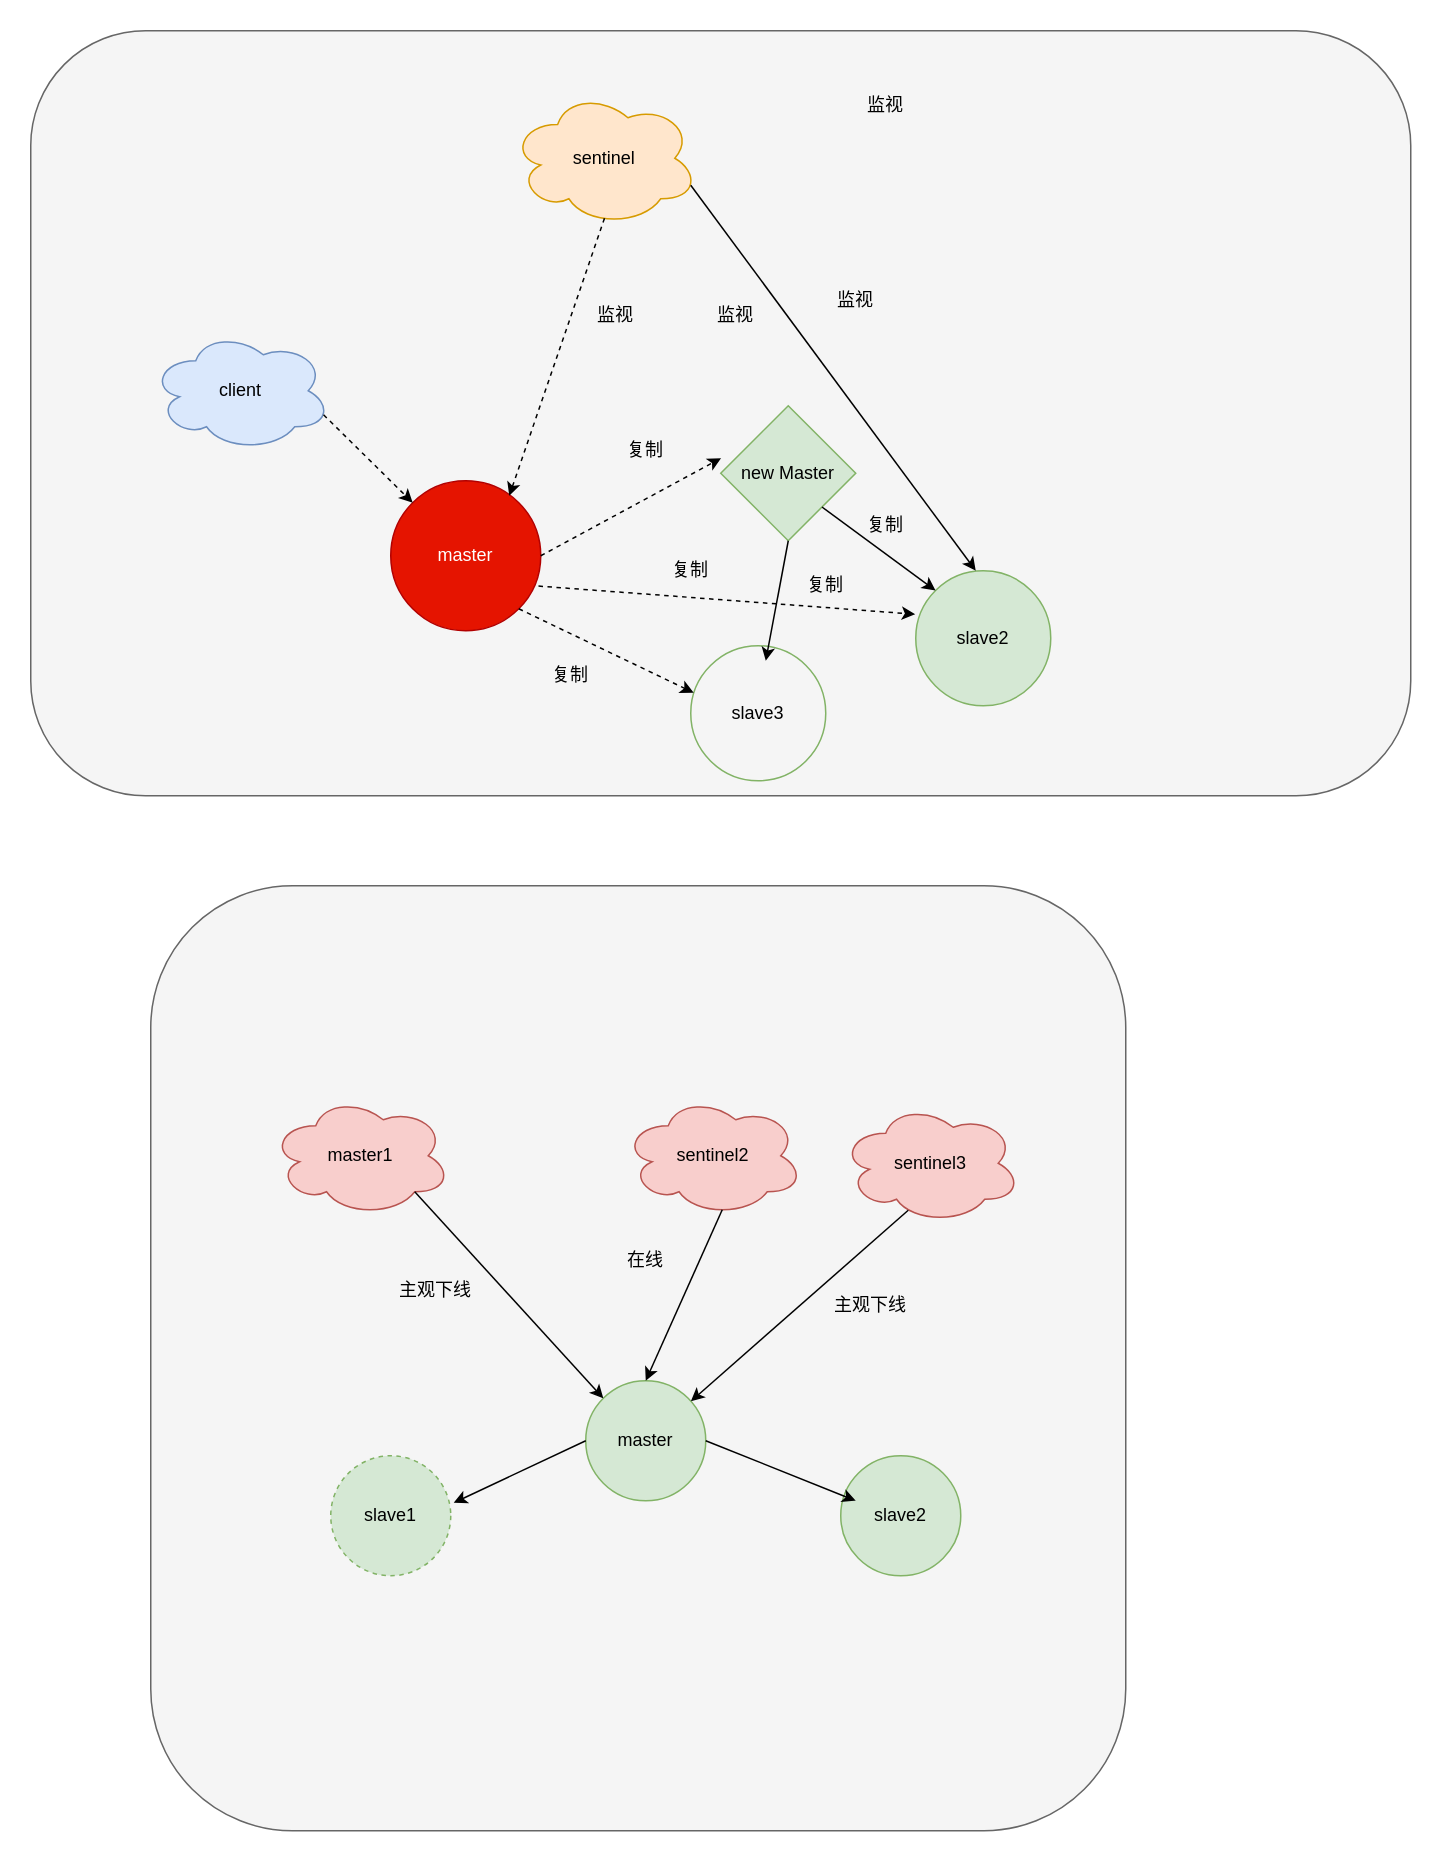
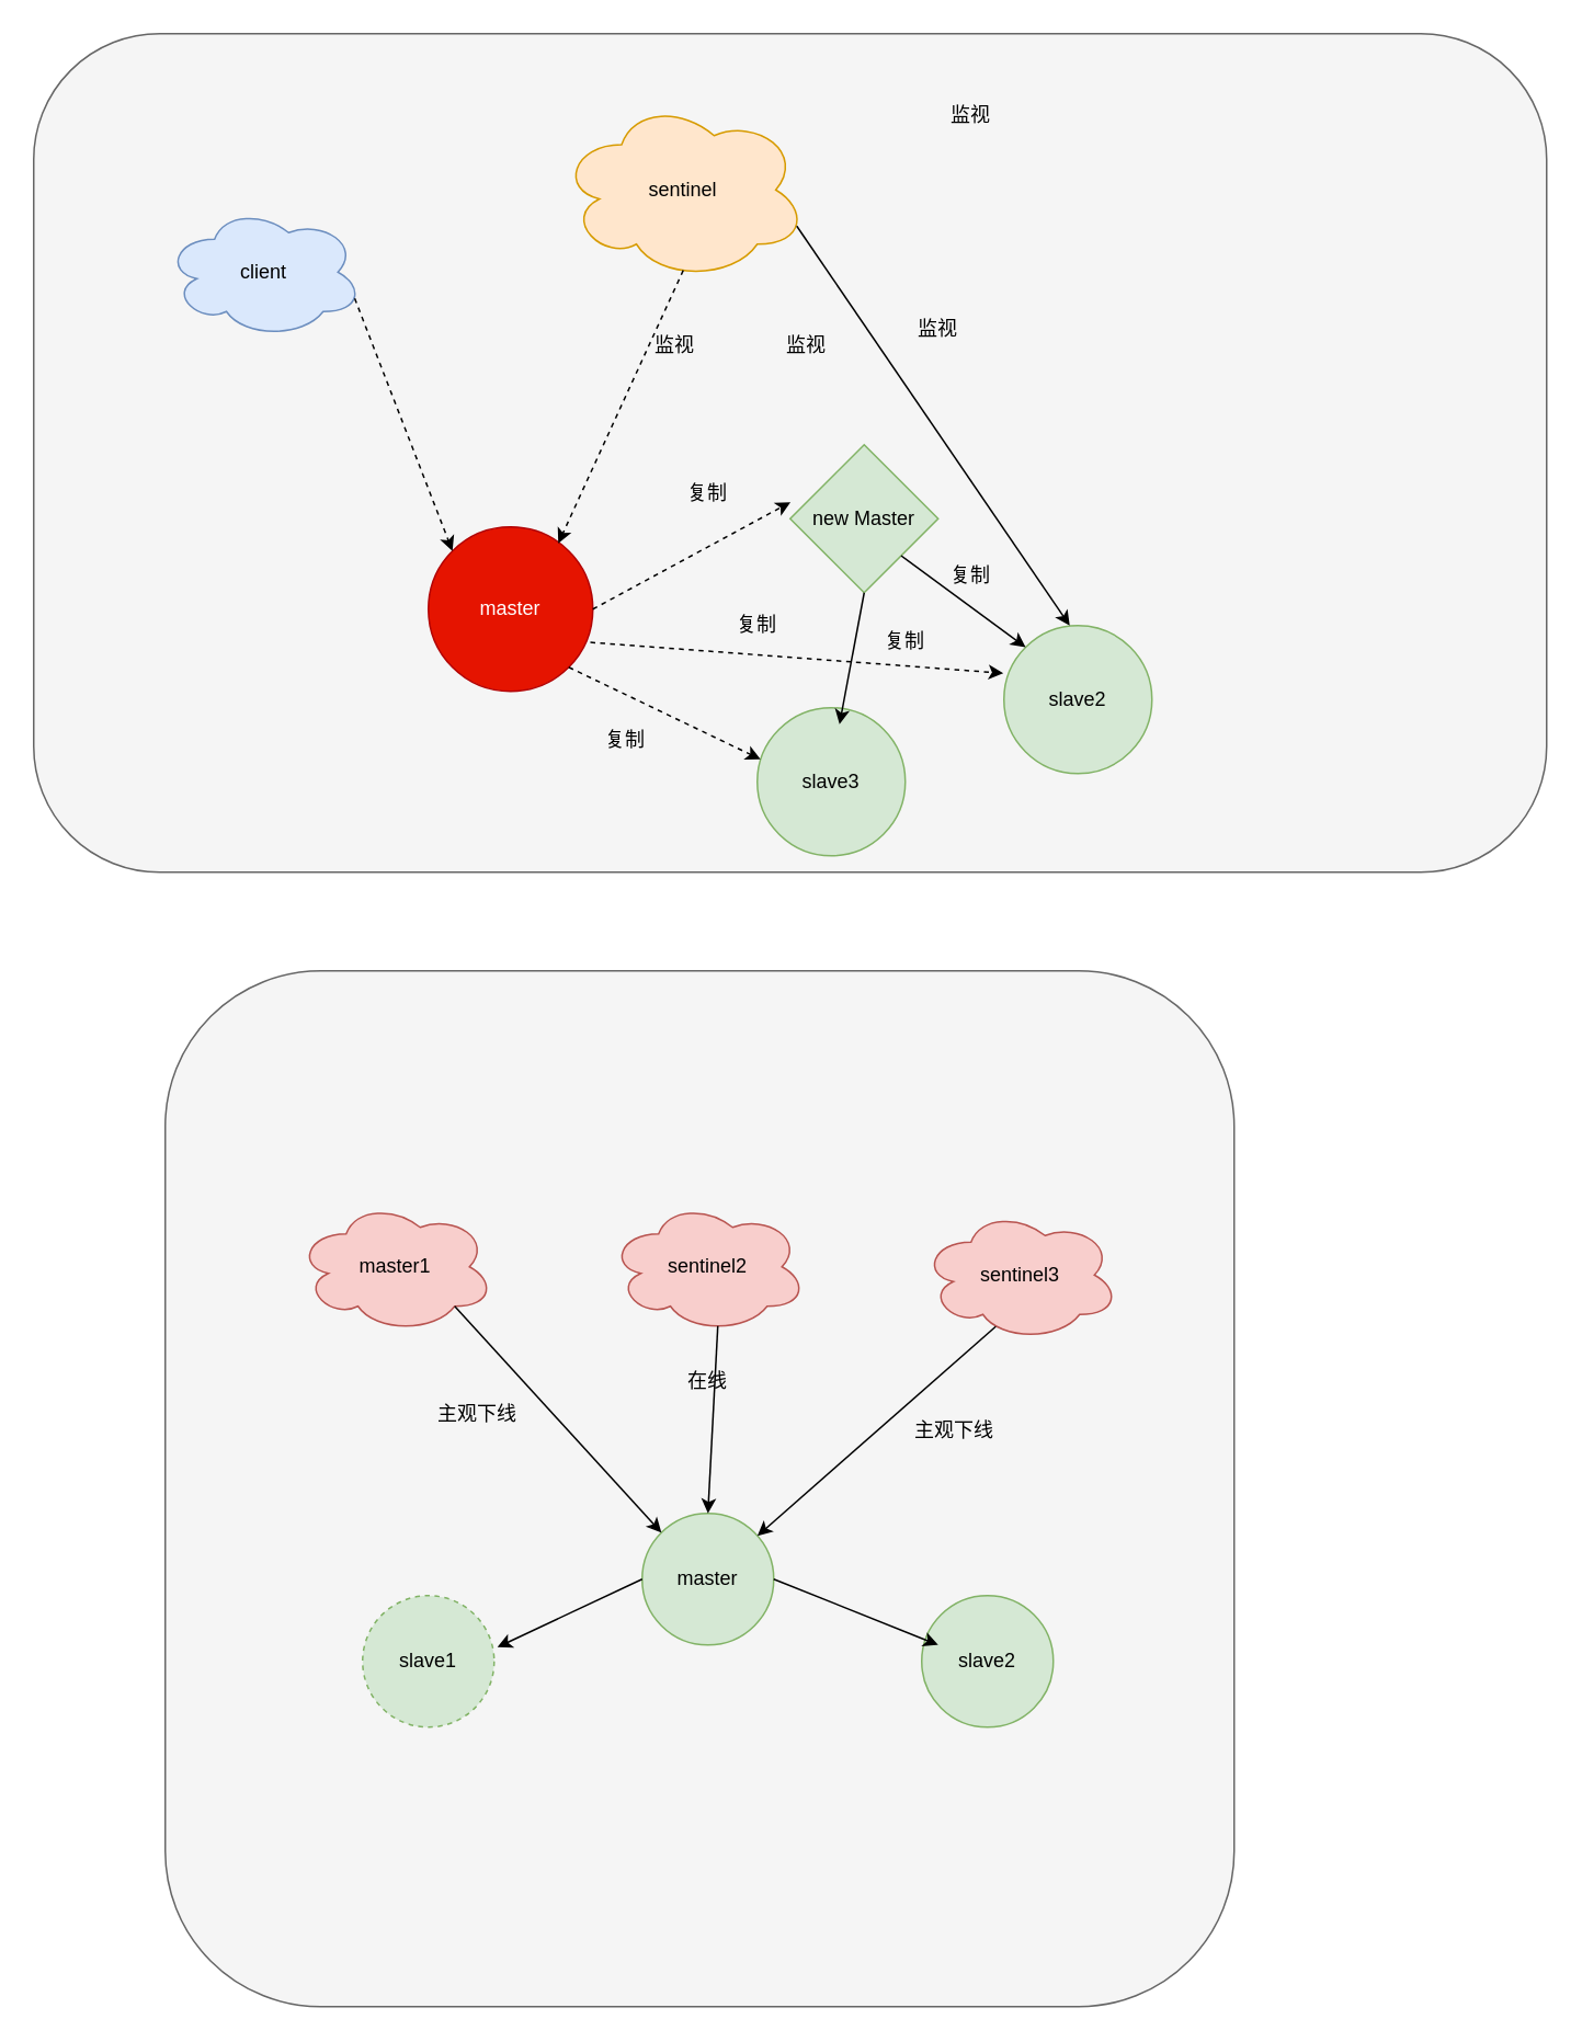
  <mxCell id="0" />
  <mxCell id="1" parent="0" />
  <mxCell id="2" value="" style="rounded=1;whiteSpace=wrap;html=1;fillColor=#f5f5f5;strokeColor=#666666;fontColor=#333333;" vertex="1" parent="1"><mxGeometry x="20" y="20" width="920" height="510" as="geometry" /></mxCell>
  <mxCell id="3" value="" style="rounded=1;whiteSpace=wrap;html=1;fillColor=#f5f5f5;strokeColor=#666666;fontColor=#333333;" vertex="1" parent="1"><mxGeometry x="100" y="590" width="650" height="630" as="geometry" /></mxCell>
- <mxCell id="4" value="sentinel" style="ellipse;shape=cloud;whiteSpace=wrap;html=1;fillColor=#ffe6cc;strokeColor=#d79b00;" vertex="1" parent="1"><mxGeometry x="340" y="60" width="125" height="90" as="geometry" /></mxCell>
+ <mxCell id="4" value="sentinel" style="ellipse;shape=cloud;whiteSpace=wrap;html=1;fillColor=#ffe6cc;strokeColor=#d79b00;" vertex="1" parent="1"><mxGeometry x="340" y="60" width="150" height="110" as="geometry" /></mxCell>
  <mxCell id="5" value="master" style="ellipse;whiteSpace=wrap;html=1;aspect=fixed;fillColor=#e51400;strokeColor=#B20000;fontColor=#ffffff;" vertex="1" parent="1"><mxGeometry x="260" y="320" width="100" height="100" as="geometry" /></mxCell>
  <mxCell id="6" value="slave2" style="ellipse;whiteSpace=wrap;html=1;aspect=fixed;fillColor=#d5e8d4;strokeColor=#82b366;" vertex="1" parent="1"><mxGeometry x="610" y="380" width="90" height="90" as="geometry" /></mxCell>
  <mxCell id="7" value="new Master" style="rhombus;whiteSpace=wrap;html=1;aspect=fixed;fillColor=#d5e8d4;strokeColor=#82b366;" vertex="1" parent="1"><mxGeometry x="480" y="270" width="90" height="90" as="geometry" /></mxCell>
- <mxCell id="8" value="client" style="ellipse;shape=cloud;whiteSpace=wrap;html=1;fillColor=#dae8fc;strokeColor=#6c8ebf;" vertex="1" parent="1"><mxGeometry x="100" y="220" width="120" height="80" as="geometry" /></mxCell>
+ <mxCell id="8" value="client" style="ellipse;shape=cloud;whiteSpace=wrap;html=1;fillColor=#dae8fc;strokeColor=#6c8ebf;" vertex="1" parent="1"><mxGeometry x="100" y="125" width="120" height="80" as="geometry" /></mxCell>
  <mxCell id="9" value="" style="endArrow=classic;html=1;entryX=0;entryY=0;entryDx=0;entryDy=0;exitX=0.96;exitY=0.7;exitDx=0;exitDy=0;exitPerimeter=0;dashed=1;" edge="1" parent="1" source="8" target="5"><mxGeometry width="50" height="50" relative="1" as="geometry"><mxPoint x="250" y="310" as="sourcePoint" /><mxPoint x="300" y="260" as="targetPoint" /></mxGeometry></mxCell>
  <mxCell id="10" value="" style="endArrow=classic;html=1;entryX=0.79;entryY=0.1;entryDx=0;entryDy=0;entryPerimeter=0;exitX=0.5;exitY=0.945;exitDx=0;exitDy=0;exitPerimeter=0;dashed=1;" edge="1" parent="1" source="4" target="5"><mxGeometry width="50" height="50" relative="1" as="geometry"><mxPoint x="500" y="270" as="sourcePoint" /><mxPoint x="550" y="220" as="targetPoint" /></mxGeometry></mxCell>
  <mxCell id="11" value="" style="endArrow=classic;html=1;entryX=-0.004;entryY=0.322;entryDx=0;entryDy=0;entryPerimeter=0;exitX=0.985;exitY=0.702;exitDx=0;exitDy=0;exitPerimeter=0;dashed=1;" edge="1" parent="1" source="5" target="6"><mxGeometry width="50" height="50" relative="1" as="geometry"><mxPoint x="550" y="420" as="sourcePoint" /><mxPoint x="600" y="370" as="targetPoint" /></mxGeometry></mxCell>
  <mxCell id="12" value="" style="endArrow=classic;html=1;entryX=0.003;entryY=0.388;entryDx=0;entryDy=0;entryPerimeter=0;exitX=1;exitY=0.5;exitDx=0;exitDy=0;dashed=1;" edge="1" parent="1" source="5" target="7"><mxGeometry width="50" height="50" relative="1" as="geometry"><mxPoint x="530" y="340" as="sourcePoint" /><mxPoint x="580" y="290" as="targetPoint" /></mxGeometry></mxCell>
  <mxCell id="13" value="" style="endArrow=classic;html=1;exitX=0.96;exitY=0.7;exitDx=0;exitDy=0;exitPerimeter=0;" edge="1" parent="1" source="4"><mxGeometry width="50" height="50" relative="1" as="geometry"><mxPoint x="550" y="170" as="sourcePoint" /><mxPoint x="650" y="380" as="targetPoint" /></mxGeometry></mxCell>
  <mxCell id="14" value="监视" style="text;html=1;strokeColor=none;fillColor=none;align=center;verticalAlign=middle;whiteSpace=wrap;rounded=0;" vertex="1" parent="1"><mxGeometry x="390" y="200" width="40" height="20" as="geometry" /></mxCell>
  <mxCell id="15" value="监视" style="text;html=1;strokeColor=none;fillColor=none;align=center;verticalAlign=middle;whiteSpace=wrap;rounded=0;" vertex="1" parent="1"><mxGeometry x="470" y="200" width="40" height="20" as="geometry" /></mxCell>
  <mxCell id="16" value="监视" style="text;html=1;strokeColor=none;fillColor=none;align=center;verticalAlign=middle;whiteSpace=wrap;rounded=0;" vertex="1" parent="1"><mxGeometry x="550" y="190" width="40" height="20" as="geometry" /></mxCell>
  <mxCell id="17" value="复制" style="text;html=1;strokeColor=none;fillColor=none;align=center;verticalAlign=middle;whiteSpace=wrap;rounded=0;" vertex="1" parent="1"><mxGeometry x="410" y="290" width="40" height="20" as="geometry" /></mxCell>
  <mxCell id="18" value="复制" style="text;html=1;strokeColor=none;fillColor=none;align=center;verticalAlign=middle;whiteSpace=wrap;rounded=0;" vertex="1" parent="1"><mxGeometry x="440" y="370" width="40" height="20" as="geometry" /></mxCell>
- <mxCell id="19" value="slave3" style="ellipse;whiteSpace=wrap;html=1;aspect=fixed;fillColor=#f5f5f5;strokeColor=#82b366;" vertex="1" parent="1"><mxGeometry x="460" y="430" width="90" height="90" as="geometry" /></mxCell>
+ <mxCell id="19" value="slave3" style="ellipse;whiteSpace=wrap;html=1;aspect=fixed;fillColor=#d5e8d4;strokeColor=#82b366;" vertex="1" parent="1"><mxGeometry x="460" y="430" width="90" height="90" as="geometry" /></mxCell>
  <mxCell id="20" value="" style="endArrow=classic;html=1;entryX=0.022;entryY=0.348;entryDx=0;entryDy=0;entryPerimeter=0;exitX=1;exitY=1;exitDx=0;exitDy=0;dashed=1;" edge="1" parent="1" source="5" target="19"><mxGeometry width="50" height="50" relative="1" as="geometry"><mxPoint x="380" y="410" as="sourcePoint" /><mxPoint x="430" y="360" as="targetPoint" /></mxGeometry></mxCell>
  <mxCell id="21" value="监视" style="text;html=1;strokeColor=none;fillColor=none;align=center;verticalAlign=middle;whiteSpace=wrap;rounded=0;" vertex="1" parent="1"><mxGeometry x="570" y="60" width="40" height="20" as="geometry" /></mxCell>
  <mxCell id="22" value="复制" style="text;html=1;strokeColor=none;fillColor=none;align=center;verticalAlign=middle;whiteSpace=wrap;rounded=0;" vertex="1" parent="1"><mxGeometry x="360" y="440" width="40" height="20" as="geometry" /></mxCell>
  <mxCell id="23" value="" style="endArrow=classic;html=1;exitX=0.5;exitY=1;exitDx=0;exitDy=0;" edge="1" parent="1" source="7"><mxGeometry width="50" height="50" relative="1" as="geometry"><mxPoint x="520" y="400" as="sourcePoint" /><mxPoint x="510" y="440" as="targetPoint" /></mxGeometry></mxCell>
  <mxCell id="24" value="" style="endArrow=classic;html=1;exitX=1;exitY=1;exitDx=0;exitDy=0;entryX=0;entryY=0;entryDx=0;entryDy=0;" edge="1" parent="1" source="7" target="6"><mxGeometry width="50" height="50" relative="1" as="geometry"><mxPoint x="570" y="390" as="sourcePoint" /><mxPoint x="620" y="340" as="targetPoint" /></mxGeometry></mxCell>
  <mxCell id="25" value="复制" style="text;html=1;strokeColor=none;fillColor=none;align=center;verticalAlign=middle;whiteSpace=wrap;rounded=0;" vertex="1" parent="1"><mxGeometry x="530" y="380" width="40" height="20" as="geometry" /></mxCell>
  <mxCell id="26" value="复制" style="text;html=1;strokeColor=none;fillColor=none;align=center;verticalAlign=middle;whiteSpace=wrap;rounded=0;" vertex="1" parent="1"><mxGeometry x="570" y="340" width="40" height="20" as="geometry" /></mxCell>
  <mxCell id="27" value="master1" style="ellipse;shape=cloud;whiteSpace=wrap;html=1;fillColor=#f8cecc;strokeColor=#b85450;" vertex="1" parent="1"><mxGeometry x="180" y="730" width="120" height="80" as="geometry" /></mxCell>
- <mxCell id="28" value="sentinel2" style="ellipse;shape=cloud;whiteSpace=wrap;html=1;fillColor=#f8cecc;strokeColor=#b85450;" vertex="1" parent="1"><mxGeometry x="415" y="730" width="120" height="80" as="geometry" /></mxCell>
+ <mxCell id="28" value="sentinel2" style="ellipse;shape=cloud;whiteSpace=wrap;html=1;fillColor=#f8cecc;strokeColor=#b85450;" vertex="1" parent="1"><mxGeometry x="370" y="730" width="120" height="80" as="geometry" /></mxCell>
  <mxCell id="29" value="sentinel3" style="ellipse;shape=cloud;whiteSpace=wrap;html=1;fillColor=#f8cecc;strokeColor=#b85450;" vertex="1" parent="1"><mxGeometry x="560" y="735" width="120" height="80" as="geometry" /></mxCell>
  <mxCell id="30" value="master" style="ellipse;whiteSpace=wrap;html=1;aspect=fixed;fillColor=#d5e8d4;strokeColor=#82b366;" vertex="1" parent="1"><mxGeometry x="390" y="920" width="80" height="80" as="geometry" /></mxCell>
  <mxCell id="31" value="slave1" style="ellipse;whiteSpace=wrap;html=1;aspect=fixed;fillColor=#d5e8d4;strokeColor=#82b366;dashed=1;" vertex="1" parent="1"><mxGeometry x="220" y="970" width="80" height="80" as="geometry" /></mxCell>
  <mxCell id="32" value="slave2" style="ellipse;whiteSpace=wrap;html=1;aspect=fixed;fillColor=#d5e8d4;strokeColor=#82b366;" vertex="1" parent="1"><mxGeometry x="560" y="970" width="80" height="80" as="geometry" /></mxCell>
  <mxCell id="33" value="" style="endArrow=classic;html=1;entryX=0;entryY=0;entryDx=0;entryDy=0;exitX=0.8;exitY=0.8;exitDx=0;exitDy=0;exitPerimeter=0;" edge="1" parent="1" source="27" target="30"><mxGeometry width="50" height="50" relative="1" as="geometry"><mxPoint x="260" y="840" as="sourcePoint" /><mxPoint x="310" y="790" as="targetPoint" /></mxGeometry></mxCell>
  <mxCell id="34" value="" style="endArrow=classic;html=1;entryX=0.5;entryY=0;entryDx=0;entryDy=0;exitX=0.55;exitY=0.95;exitDx=0;exitDy=0;exitPerimeter=0;" edge="1" parent="1" source="28" target="30"><mxGeometry width="50" height="50" relative="1" as="geometry"><mxPoint x="380" y="850" as="sourcePoint" /><mxPoint x="430" y="800" as="targetPoint" /></mxGeometry></mxCell>
  <mxCell id="35" value="" style="endArrow=classic;html=1;exitX=0.375;exitY=0.892;exitDx=0;exitDy=0;exitPerimeter=0;" edge="1" parent="1" source="29" target="30"><mxGeometry width="50" height="50" relative="1" as="geometry"><mxPoint x="480" y="860" as="sourcePoint" /><mxPoint x="530" y="810" as="targetPoint" /></mxGeometry></mxCell>
  <mxCell id="36" value="主观下线" style="text;html=1;strokeColor=none;fillColor=none;align=center;verticalAlign=middle;whiteSpace=wrap;rounded=0;" vertex="1" parent="1"><mxGeometry x="260" y="850" width="60" height="20" as="geometry" /></mxCell>
  <mxCell id="37" value="主观下线" style="text;html=1;strokeColor=none;fillColor=none;align=center;verticalAlign=middle;whiteSpace=wrap;rounded=0;" vertex="1" parent="1"><mxGeometry x="550" y="860" width="60" height="20" as="geometry" /></mxCell>
  <mxCell id="38" value="在线" style="text;html=1;strokeColor=none;fillColor=none;align=center;verticalAlign=middle;whiteSpace=wrap;rounded=0;" vertex="1" parent="1"><mxGeometry x="400" y="830" width="60" height="20" as="geometry" /></mxCell>
  <mxCell id="39" value="" style="endArrow=classic;html=1;entryX=1.025;entryY=0.392;entryDx=0;entryDy=0;entryPerimeter=0;exitX=0;exitY=0.5;exitDx=0;exitDy=0;" edge="1" parent="1" source="30" target="31"><mxGeometry width="50" height="50" relative="1" as="geometry"><mxPoint y="970" as="sourcePoint" x="280" /><mxPoint x="330" y="920" as="targetPoint" /></mxGeometry></mxCell>
  <mxCell id="40" value="" style="endArrow=classic;html=1;exitX=1;exitY=0.5;exitDx=0;exitDy=0;" edge="1" parent="1" source="30"><mxGeometry width="50" height="50" relative="1" as="geometry"><mxPoint x="480" y="990" as="sourcePoint" /><mxPoint x="570" y="1000" as="targetPoint" /></mxGeometry></mxCell>
